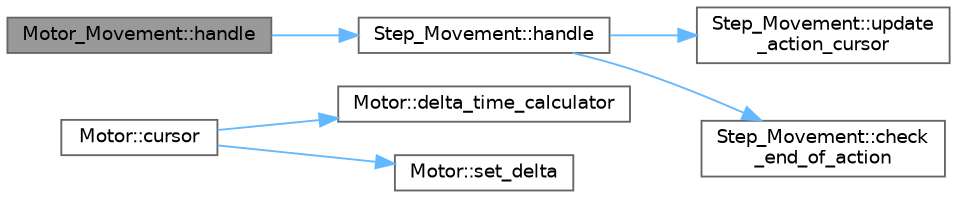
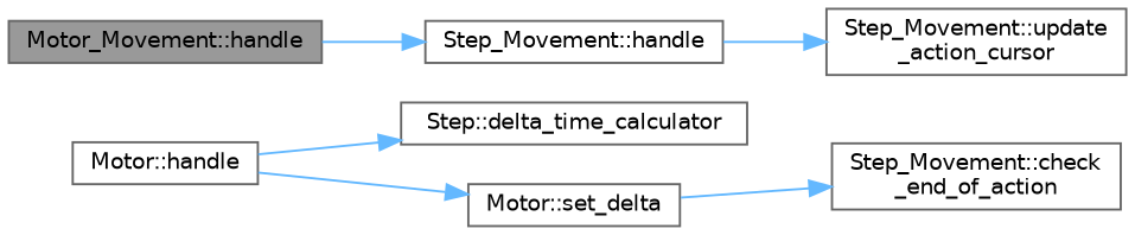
  digraph {
    rankdir=LR
    node [color=grey40 fillcolor=white fontname=Helvetica fontsize=10 shape=box style=filled]
    edge [color=steelblue1 fontname=Helvetica fontsize=10 labelfontname=Helvetica labelfontsize=10 style=solid]
    n1 [color=gray40 fillcolor=grey60 fontcolor=black height=0.2 label="Motor_Movement::handle" width=0.4]
    n2 [height=0.2 label="Step_Movement::handle" width=0.4]
    n3 [height=0.2 label="Step_Movement::check\l_end_of_action" width=0.4]
    n4 [height=0.2 label="Step_Movement::update\l_action_cursor" width=0.4]
-   n5 [height=0.2 label="Motor::cursor" width=0.4]
-   n6 [height=0.2 label="Motor::delta_time_calculator" width=0.4]
+   n5 [height=0.2 label="Motor::handle" width=0.4]
+   n6 [height=0.2 label="Step::delta_time_calculator" width=0.4]
    n7 [height=0.2 label="Motor::set_delta" width=0.4]
    n1 -> n2
-   n2 -> n3
+   n7 -> n3
    n2 -> n4
    n5 -> n6
    n5 -> n7
  }
